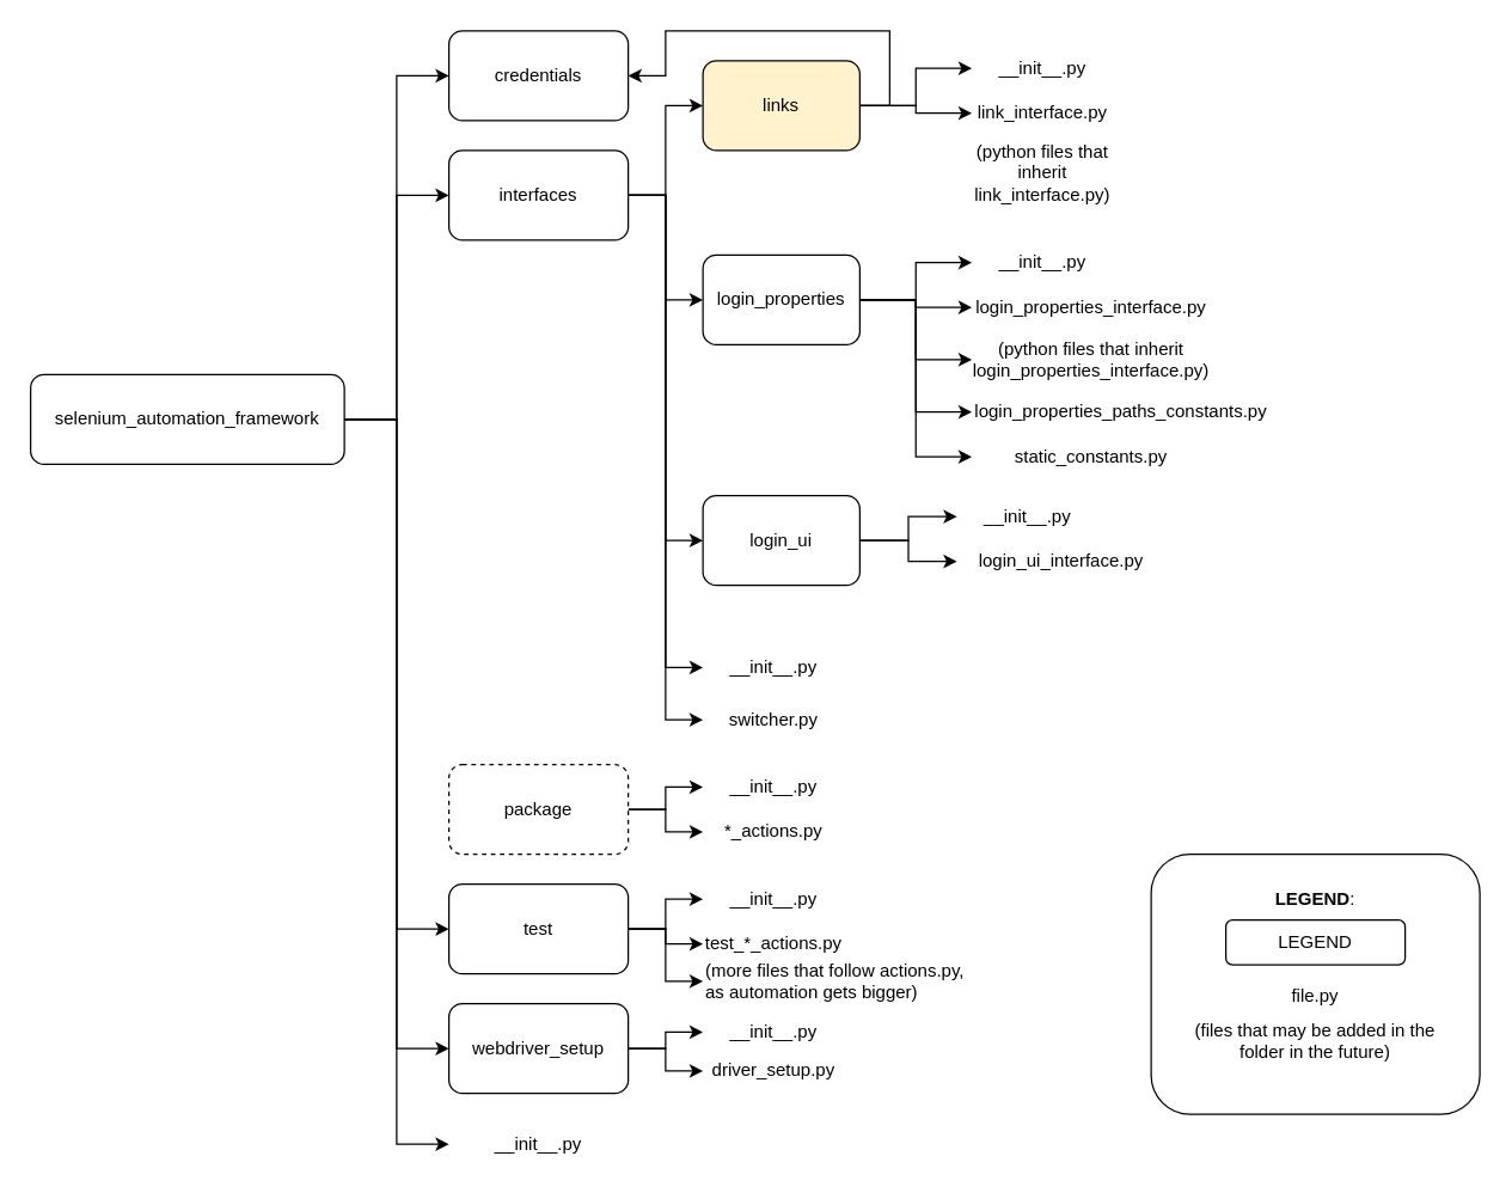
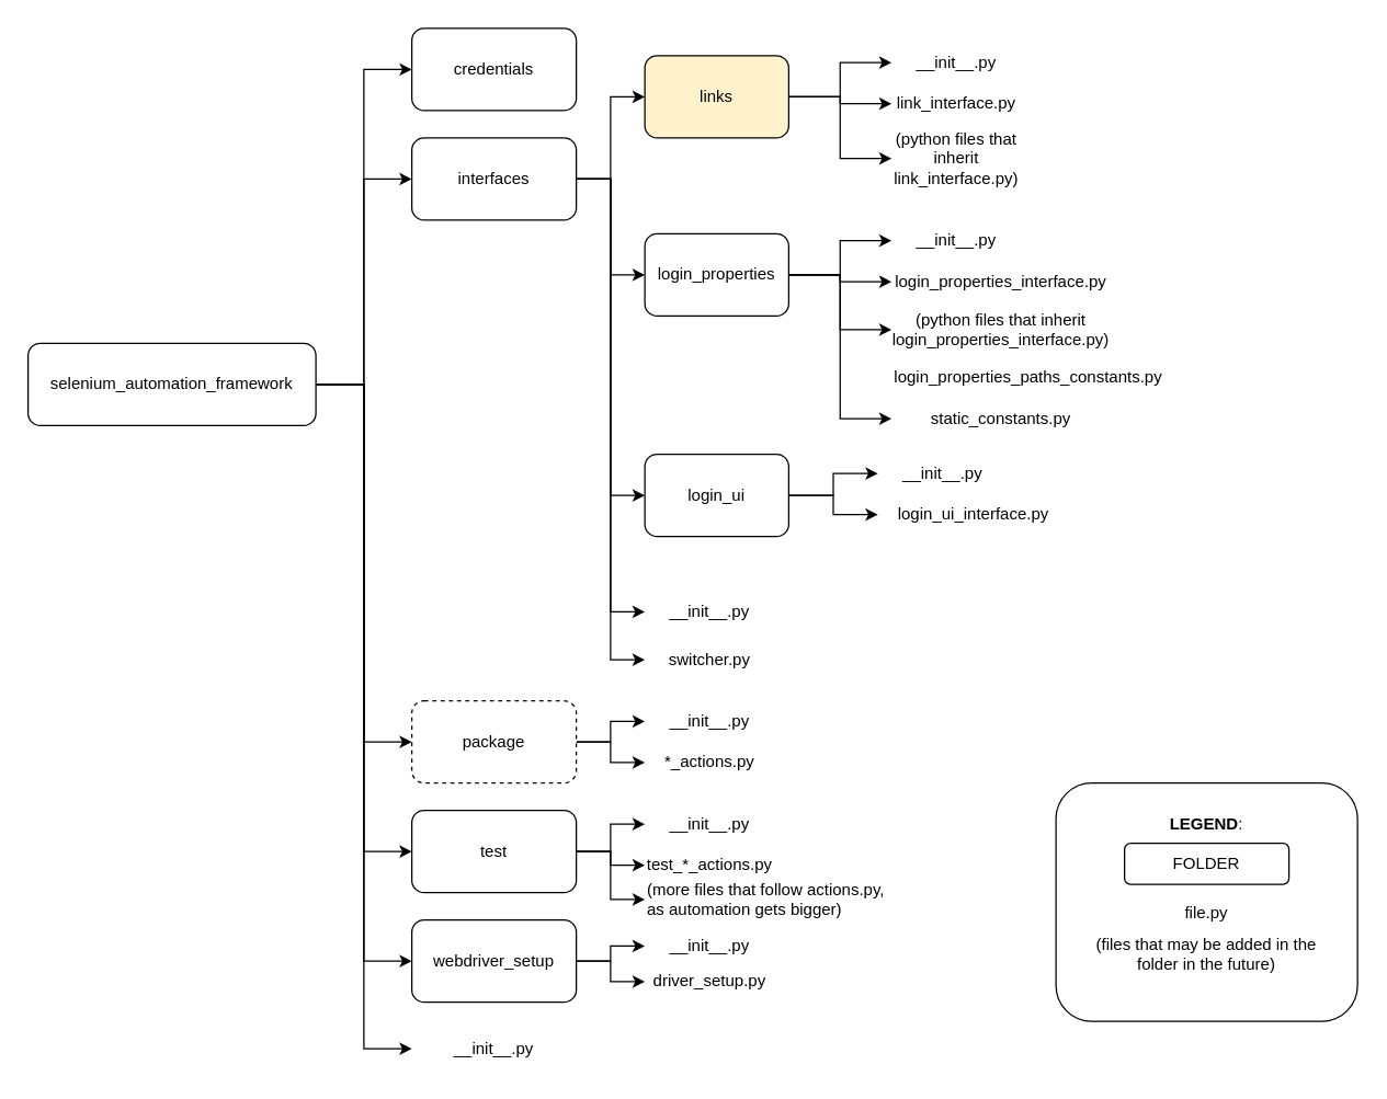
  <mxCell id="0" />
  <mxCell id="1" parent="0" />
  <mxCell id="2" style="edgeStyle=orthogonalEdgeStyle;rounded=0;orthogonalLoop=1;jettySize=auto;html=1;exitX=1;exitY=0.5;exitDx=0;exitDy=0;entryX=0;entryY=0.5;entryDx=0;entryDy=0;" edge="1" parent="1" source="8" target="9"><mxGeometry relative="1" as="geometry" /></mxCell>
  <mxCell id="3" style="edgeStyle=orthogonalEdgeStyle;rounded=0;orthogonalLoop=1;jettySize=auto;html=1;exitX=1;exitY=0.5;exitDx=0;exitDy=0;entryX=0;entryY=0.5;entryDx=0;entryDy=0;" edge="1" parent="1" source="8" target="15"><mxGeometry relative="1" as="geometry" /></mxCell>
+ <mxCell id="4" style="edgeStyle=orthogonalEdgeStyle;rounded=0;orthogonalLoop=1;jettySize=auto;html=1;exitX=1;exitY=0.5;exitDx=0;exitDy=0;entryX=0;entryY=0.5;entryDx=0;entryDy=0;" edge="1" parent="1" source="8" target="18"><mxGeometry relative="1" as="geometry" /></mxCell>
  <mxCell id="5" style="edgeStyle=orthogonalEdgeStyle;rounded=0;orthogonalLoop=1;jettySize=auto;html=1;exitX=1;exitY=0.5;exitDx=0;exitDy=0;entryX=0;entryY=0.5;entryDx=0;entryDy=0;" edge="1" parent="1" source="8" target="22"><mxGeometry relative="1" as="geometry" /></mxCell>
  <mxCell id="6" style="edgeStyle=orthogonalEdgeStyle;rounded=0;orthogonalLoop=1;jettySize=auto;html=1;exitX=1;exitY=0.5;exitDx=0;exitDy=0;entryX=0;entryY=0.5;entryDx=0;entryDy=0;" edge="1" parent="1" source="8" target="25"><mxGeometry relative="1" as="geometry" /></mxCell>
  <mxCell id="7" style="edgeStyle=orthogonalEdgeStyle;rounded=0;orthogonalLoop=1;jettySize=auto;html=1;exitX=1;exitY=0.5;exitDx=0;exitDy=0;entryX=0;entryY=0.5;entryDx=0;entryDy=0;" edge="1" parent="1" source="8" target="40"><mxGeometry relative="1" as="geometry" /></mxCell>
  <mxCell id="8" value="selenium_automation_framework" style="rounded=1;whiteSpace=wrap;html=1;" vertex="1" parent="1"><mxGeometry x="20" y="250" width="210" height="60" as="geometry" /></mxCell>
  <mxCell id="9" value="credentials" style="rounded=1;whiteSpace=wrap;html=1;" vertex="1" parent="1"><mxGeometry x="300" y="20" width="120" height="60" as="geometry" /></mxCell>
  <mxCell id="10" style="edgeStyle=orthogonalEdgeStyle;rounded=0;orthogonalLoop=1;jettySize=auto;html=1;exitX=1;exitY=0.5;exitDx=0;exitDy=0;" edge="1" parent="1" source="15" target="29"><mxGeometry relative="1" as="geometry" /></mxCell>
  <mxCell id="11" style="edgeStyle=orthogonalEdgeStyle;rounded=0;orthogonalLoop=1;jettySize=auto;html=1;exitX=1;exitY=0.5;exitDx=0;exitDy=0;entryX=0;entryY=0.5;entryDx=0;entryDy=0;" edge="1" parent="1" source="15" target="35"><mxGeometry relative="1" as="geometry" /></mxCell>
  <mxCell id="12" style="edgeStyle=orthogonalEdgeStyle;rounded=0;orthogonalLoop=1;jettySize=auto;html=1;exitX=1;exitY=0.5;exitDx=0;exitDy=0;entryX=0;entryY=0.5;entryDx=0;entryDy=0;" edge="1" parent="1" source="15" target="38"><mxGeometry relative="1" as="geometry" /></mxCell>
  <mxCell id="13" style="edgeStyle=orthogonalEdgeStyle;rounded=0;orthogonalLoop=1;jettySize=auto;html=1;exitX=1;exitY=0.5;exitDx=0;exitDy=0;entryX=0;entryY=0.5;entryDx=0;entryDy=0;" edge="1" parent="1" source="15" target="39"><mxGeometry relative="1" as="geometry" /></mxCell>
  <mxCell id="14" style="edgeStyle=orthogonalEdgeStyle;rounded=0;orthogonalLoop=1;jettySize=auto;html=1;exitX=1;exitY=0.5;exitDx=0;exitDy=0;entryX=0;entryY=0.5;entryDx=0;entryDy=0;" edge="1" parent="1" source="15" target="41"><mxGeometry relative="1" as="geometry" /></mxCell>
  <mxCell id="15" value="interfaces" style="rounded=1;whiteSpace=wrap;html=1;" vertex="1" parent="1"><mxGeometry x="300" y="100" width="120" height="60" as="geometry" /></mxCell>
  <mxCell id="16" style="edgeStyle=orthogonalEdgeStyle;rounded=0;orthogonalLoop=1;jettySize=auto;html=1;exitX=1;exitY=0.5;exitDx=0;exitDy=0;" edge="1" parent="1" source="18" target="52"><mxGeometry relative="1" as="geometry" /></mxCell>
  <mxCell id="17" style="edgeStyle=orthogonalEdgeStyle;rounded=0;orthogonalLoop=1;jettySize=auto;html=1;exitX=1;exitY=0.5;exitDx=0;exitDy=0;entryX=0;entryY=0.5;entryDx=0;entryDy=0;" edge="1" parent="1" source="18" target="53"><mxGeometry relative="1" as="geometry" /></mxCell>
  <mxCell id="18" value="package" style="rounded=1;whiteSpace=wrap;html=1;dashed=1;" vertex="1" parent="1"><mxGeometry x="300" y="511" width="120" height="60" as="geometry" /></mxCell>
  <mxCell id="19" style="edgeStyle=orthogonalEdgeStyle;rounded=0;orthogonalLoop=1;jettySize=auto;html=1;exitX=1;exitY=0.5;exitDx=0;exitDy=0;entryX=0;entryY=0.5;entryDx=0;entryDy=0;" edge="1" parent="1" source="22" target="54"><mxGeometry relative="1" as="geometry" /></mxCell>
  <mxCell id="20" style="edgeStyle=orthogonalEdgeStyle;rounded=0;orthogonalLoop=1;jettySize=auto;html=1;exitX=1;exitY=0.5;exitDx=0;exitDy=0;entryX=0;entryY=0.5;entryDx=0;entryDy=0;" edge="1" parent="1" source="22" target="55"><mxGeometry relative="1" as="geometry" /></mxCell>
  <mxCell id="21" style="edgeStyle=orthogonalEdgeStyle;rounded=0;orthogonalLoop=1;jettySize=auto;html=1;exitX=1;exitY=0.5;exitDx=0;exitDy=0;entryX=0;entryY=0.5;entryDx=0;entryDy=0;" edge="1" parent="1" source="22" target="56"><mxGeometry relative="1" as="geometry" /></mxCell>
  <mxCell id="22" value="test" style="rounded=1;whiteSpace=wrap;html=1;" vertex="1" parent="1"><mxGeometry x="300" y="591" width="120" height="60" as="geometry" /></mxCell>
  <mxCell id="23" style="edgeStyle=orthogonalEdgeStyle;rounded=0;orthogonalLoop=1;jettySize=auto;html=1;exitX=1;exitY=0.5;exitDx=0;exitDy=0;" edge="1" parent="1" source="25" target="57"><mxGeometry relative="1" as="geometry" /></mxCell>
  <mxCell id="24" style="edgeStyle=orthogonalEdgeStyle;rounded=0;orthogonalLoop=1;jettySize=auto;html=1;exitX=1;exitY=0.5;exitDx=0;exitDy=0;entryX=0;entryY=0.5;entryDx=0;entryDy=0;" edge="1" parent="1" source="25" target="58"><mxGeometry relative="1" as="geometry" /></mxCell>
  <mxCell id="25" value="webdriver_setup" style="rounded=1;whiteSpace=wrap;html=1;" vertex="1" parent="1"><mxGeometry x="300" y="671" width="120" height="60" as="geometry" /></mxCell>
  <mxCell id="26" style="edgeStyle=orthogonalEdgeStyle;rounded=0;orthogonalLoop=1;jettySize=auto;html=1;exitX=1;exitY=0.5;exitDx=0;exitDy=0;" edge="1" parent="1" source="29" target="42"><mxGeometry relative="1" as="geometry" /></mxCell>
  <mxCell id="27" style="edgeStyle=orthogonalEdgeStyle;rounded=0;orthogonalLoop=1;jettySize=auto;html=1;exitX=1;exitY=0.5;exitDx=0;exitDy=0;entryX=0;entryY=0.5;entryDx=0;entryDy=0;" edge="1" parent="1" source="29" target="43"><mxGeometry relative="1" as="geometry" /></mxCell>
- <mxCell id="28" style="edgeStyle=orthogonalEdgeStyle;rounded=0;orthogonalLoop=1;jettySize=auto;html=1;exitX=1;exitY=0.5;exitDx=0;exitDy=0;" edge="1" parent="1" source="29" target="9"><mxGeometry relative="1" as="geometry" /></mxCell>
+ <mxCell id="28" style="edgeStyle=orthogonalEdgeStyle;rounded=0;orthogonalLoop=1;jettySize=auto;html=1;exitX=1;exitY=0.5;exitDx=0;exitDy=0;entryX=0;entryY=0.5;entryDx=0;entryDy=0;" edge="1" parent="1" source="29" target="44"><mxGeometry relative="1" as="geometry" /></mxCell>
  <mxCell id="29" value="links" style="rounded=1;whiteSpace=wrap;html=1;fillColor=#fff2cc;" vertex="1" parent="1"><mxGeometry x="470" y="40" width="105" height="60" as="geometry" /></mxCell>
  <mxCell id="30" style="edgeStyle=orthogonalEdgeStyle;rounded=0;orthogonalLoop=1;jettySize=auto;html=1;exitX=1;exitY=0.5;exitDx=0;exitDy=0;entryX=0;entryY=0.5;entryDx=0;entryDy=0;" edge="1" parent="1" source="35" target="45"><mxGeometry relative="1" as="geometry" /></mxCell>
  <mxCell id="31" style="edgeStyle=orthogonalEdgeStyle;rounded=0;orthogonalLoop=1;jettySize=auto;html=1;exitX=1;exitY=0.5;exitDx=0;exitDy=0;entryX=0;entryY=0.5;entryDx=0;entryDy=0;" edge="1" parent="1" source="35" target="46"><mxGeometry relative="1" as="geometry" /></mxCell>
  <mxCell id="32" style="edgeStyle=orthogonalEdgeStyle;rounded=0;orthogonalLoop=1;jettySize=auto;html=1;exitX=1;exitY=0.5;exitDx=0;exitDy=0;entryX=0;entryY=0.5;entryDx=0;entryDy=0;" edge="1" parent="1" source="35" target="47"><mxGeometry relative="1" as="geometry" /></mxCell>
- <mxCell id="33" style="edgeStyle=orthogonalEdgeStyle;rounded=0;orthogonalLoop=1;jettySize=auto;html=1;exitX=1;exitY=0.5;exitDx=0;exitDy=0;entryX=0;entryY=0.5;entryDx=0;entryDy=0;" edge="1" parent="1" source="35" target="48"><mxGeometry relative="1" as="geometry" /></mxCell>
  <mxCell id="34" style="edgeStyle=orthogonalEdgeStyle;rounded=0;orthogonalLoop=1;jettySize=auto;html=1;exitX=1;exitY=0.5;exitDx=0;exitDy=0;entryX=0;entryY=0.5;entryDx=0;entryDy=0;" edge="1" parent="1" source="35" target="49"><mxGeometry relative="1" as="geometry" /></mxCell>
  <mxCell id="35" value="login_properties" style="rounded=1;whiteSpace=wrap;html=1;" vertex="1" parent="1"><mxGeometry x="470" y="170" width="105" height="60" as="geometry" /></mxCell>
  <mxCell id="36" style="edgeStyle=orthogonalEdgeStyle;rounded=0;orthogonalLoop=1;jettySize=auto;html=1;exitX=1;exitY=0.5;exitDx=0;exitDy=0;" edge="1" parent="1" source="38" target="50"><mxGeometry relative="1" as="geometry" /></mxCell>
  <mxCell id="37" style="edgeStyle=orthogonalEdgeStyle;rounded=0;orthogonalLoop=1;jettySize=auto;html=1;exitX=1;exitY=0.5;exitDx=0;exitDy=0;entryX=0;entryY=0.5;entryDx=0;entryDy=0;" edge="1" parent="1" source="38" target="51"><mxGeometry relative="1" as="geometry" /></mxCell>
  <mxCell id="38" value="login_ui" style="rounded=1;whiteSpace=wrap;html=1;" vertex="1" parent="1"><mxGeometry x="470" y="331" width="105" height="60" as="geometry" /></mxCell>
  <mxCell id="39" value="__init__.py" style="text;html=1;align=center;verticalAlign=middle;whiteSpace=wrap;rounded=0;" vertex="1" parent="1"><mxGeometry x="470" y="431" width="95" height="30" as="geometry" /></mxCell>
  <mxCell id="40" value="__init__.py" style="text;html=1;align=center;verticalAlign=middle;whiteSpace=wrap;rounded=0;" vertex="1" parent="1"><mxGeometry x="300" y="750" width="120" height="30" as="geometry" /></mxCell>
  <mxCell id="41" value="switcher.py" style="text;html=1;align=center;verticalAlign=middle;whiteSpace=wrap;rounded=0;" vertex="1" parent="1"><mxGeometry x="470" y="466" width="95" height="30" as="geometry" /></mxCell>
  <mxCell id="42" value="__init__.py" style="text;html=1;align=center;verticalAlign=middle;whiteSpace=wrap;rounded=0;" vertex="1" parent="1"><mxGeometry x="650" y="30" width="95" height="30" as="geometry" /></mxCell>
  <mxCell id="43" value="link_interface.py" style="text;html=1;align=center;verticalAlign=middle;whiteSpace=wrap;rounded=0;" vertex="1" parent="1"><mxGeometry x="650" y="60" width="95" height="30" as="geometry" /></mxCell>
  <mxCell id="44" value="(python files that inherit link_interface.py)" style="text;html=1;align=center;verticalAlign=middle;whiteSpace=wrap;rounded=0;" vertex="1" parent="1"><mxGeometry x="650" y="90" width="95" height="50" as="geometry" /></mxCell>
  <mxCell id="45" value="__init__.py" style="text;html=1;align=center;verticalAlign=middle;whiteSpace=wrap;rounded=0;" vertex="1" parent="1"><mxGeometry x="650" y="160" width="95" height="30" as="geometry" /></mxCell>
  <mxCell id="46" value="login_properties_interface.py" style="text;html=1;align=center;verticalAlign=middle;whiteSpace=wrap;rounded=0;" vertex="1" parent="1"><mxGeometry x="650" y="190" width="160" height="30" as="geometry" /></mxCell>
  <mxCell id="47" value="(python files that inherit login_properties_interface.py)" style="text;html=1;align=center;verticalAlign=middle;whiteSpace=wrap;rounded=0;" vertex="1" parent="1"><mxGeometry x="650" y="220" width="160" height="40" as="geometry" /></mxCell>
  <mxCell id="48" value="login_properties_paths_constants.py" style="text;html=1;align=center;verticalAlign=middle;whiteSpace=wrap;rounded=0;" vertex="1" parent="1"><mxGeometry x="650" y="260" width="200" height="30" as="geometry" /></mxCell>
  <mxCell id="49" value="static_constants.py" style="text;html=1;align=center;verticalAlign=middle;whiteSpace=wrap;rounded=0;" vertex="1" parent="1"><mxGeometry x="650" y="290" width="160" height="30" as="geometry" /></mxCell>
  <mxCell id="50" value="__init__.py" style="text;html=1;align=center;verticalAlign=middle;whiteSpace=wrap;rounded=0;" vertex="1" parent="1"><mxGeometry x="640" y="330" width="95" height="30" as="geometry" /></mxCell>
  <mxCell id="51" value="login_ui_interface.py" style="text;html=1;align=center;verticalAlign=middle;whiteSpace=wrap;rounded=0;" vertex="1" parent="1"><mxGeometry x="640" y="360" width="140" height="30" as="geometry" /></mxCell>
  <mxCell id="52" value="__init__.py" style="text;html=1;align=center;verticalAlign=middle;whiteSpace=wrap;rounded=0;" vertex="1" parent="1"><mxGeometry x="470" y="511" width="95" height="30" as="geometry" /></mxCell>
  <mxCell id="53" value="*_actions.py" style="text;html=1;align=center;verticalAlign=middle;whiteSpace=wrap;rounded=0;" vertex="1" parent="1"><mxGeometry x="470" y="541" width="95" height="30" as="geometry" /></mxCell>
  <mxCell id="54" value="__init__.py" style="text;html=1;align=center;verticalAlign=middle;whiteSpace=wrap;rounded=0;" vertex="1" parent="1"><mxGeometry x="470" y="586" width="95" height="30" as="geometry" /></mxCell>
  <mxCell id="55" value="test_*_actions.py" style="text;html=1;align=center;verticalAlign=middle;whiteSpace=wrap;rounded=0;" vertex="1" parent="1"><mxGeometry x="470" y="616" width="95" height="30" as="geometry" /></mxCell>
  <mxCell id="56" value="(more files that follow actions.py, as automation gets bigger)" style="text;html=1;align=left;verticalAlign=middle;whiteSpace=wrap;rounded=0;labelPosition=center;verticalLabelPosition=middle;" vertex="1" parent="1"><mxGeometry x="470" y="641" width="180" height="30" as="geometry" /></mxCell>
  <mxCell id="57" value="__init__.py" style="text;html=1;align=center;verticalAlign=middle;whiteSpace=wrap;rounded=0;" vertex="1" parent="1"><mxGeometry x="470" y="675" width="95" height="30" as="geometry" /></mxCell>
  <mxCell id="58" value="driver_setup.py" style="text;html=1;align=center;verticalAlign=middle;whiteSpace=wrap;rounded=0;" vertex="1" parent="1"><mxGeometry x="470" y="701" width="95" height="30" as="geometry" /></mxCell>
  <mxCell id="59" value="&lt;b&gt;LEGEND&lt;/b&gt;:" style="text;html=1;align=center;verticalAlign=middle;whiteSpace=wrap;rounded=0;" vertex="1" parent="1"><mxGeometry x="850" y="586" width="60" height="30" as="geometry" /></mxCell>
- <mxCell id="60" value="LEGEND" style="rounded=1;whiteSpace=wrap;html=1;" vertex="1" parent="1"><mxGeometry x="820" y="615" width="120" height="30" as="geometry" /></mxCell>
+ <mxCell id="60" value="FOLDER" style="rounded=1;whiteSpace=wrap;html=1;" vertex="1" parent="1"><mxGeometry x="820" y="615" width="120" height="30" as="geometry" /></mxCell>
  <mxCell id="61" value="file.py" style="text;html=1;align=center;verticalAlign=middle;whiteSpace=wrap;rounded=0;" vertex="1" parent="1"><mxGeometry x="850" y="651" width="60" height="30" as="geometry" /></mxCell>
  <mxCell id="62" value="(files that may be added in the folder in the future)" style="text;html=1;align=center;verticalAlign=middle;whiteSpace=wrap;rounded=0;" vertex="1" parent="1"><mxGeometry x="795" y="681" width="170" height="30" as="geometry" /></mxCell>
  <mxCell id="63" value="" style="rounded=1;whiteSpace=wrap;html=1;fillColor=none;" vertex="1" parent="1"><mxGeometry x="770" y="571" width="220" height="174" as="geometry" /></mxCell>
